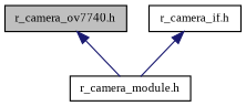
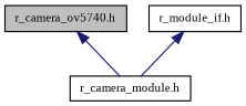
  digraph {
    fontname="Liberation Serif"
    node [color=black fillcolor=white fontname="Liberation Serif" fontsize=10 shape=record style=filled]
    edge [color=midnightblue dir=back fontname="Liberation Serif" fontsize=10 labelfontname=Helvetica labelfontsize=10 style=solid]
-   n1 [fillcolor=grey75 fontcolor=black height=0.2 label="r_camera_ov7740.h" width=0.4]
+   n1 [fillcolor=grey75 fontcolor=black height=0.2 label="r_camera_ov5740.h" width=0.4]
    n2 [height=0.2 label="r_camera_module.h" width=0.4]
-   n3 [height=0.2 label="r_camera_if.h" width=0.4]
+   n3 [height=0.2 label="r_module_if.h" width=0.4]
    n1 -> n2
    n3 -> n2
  }
